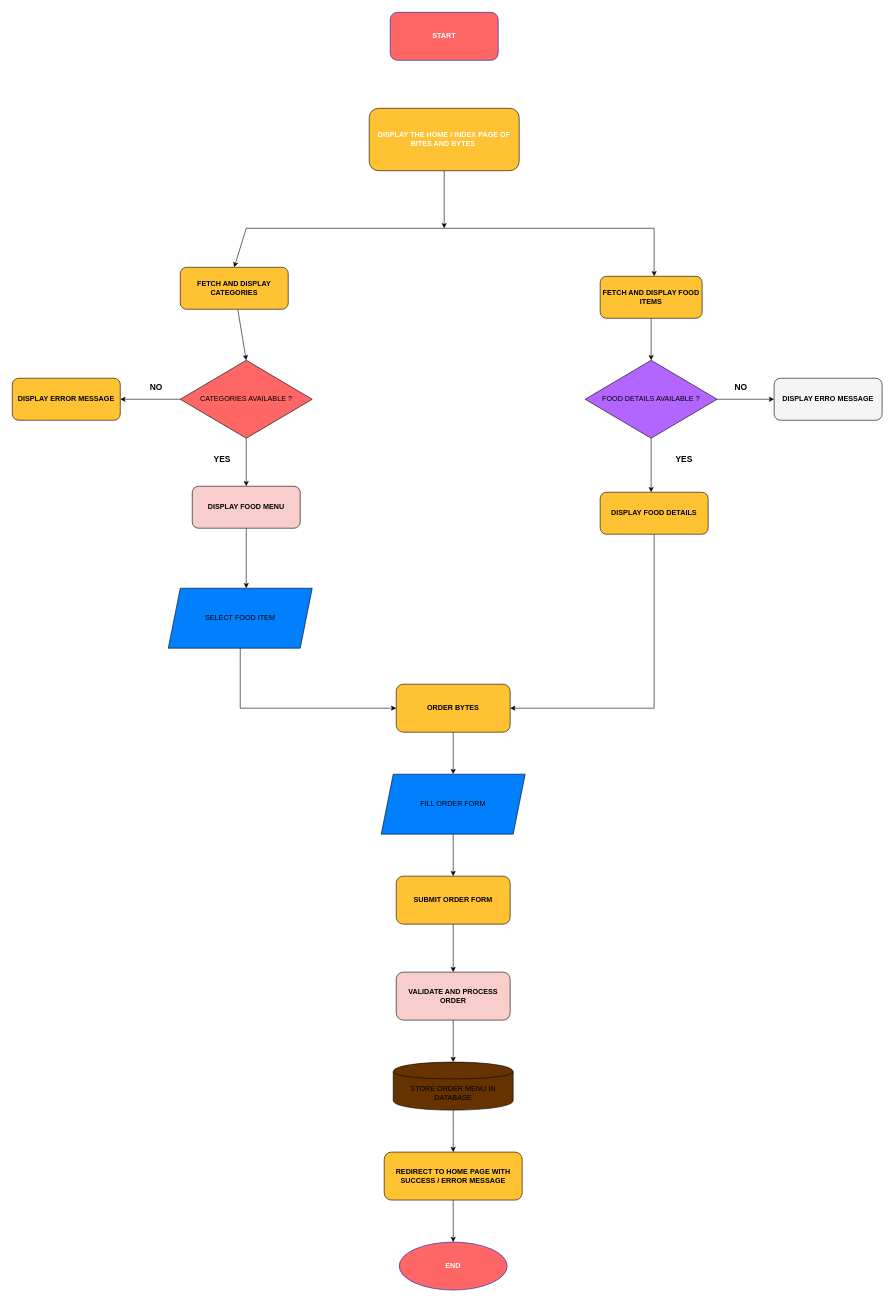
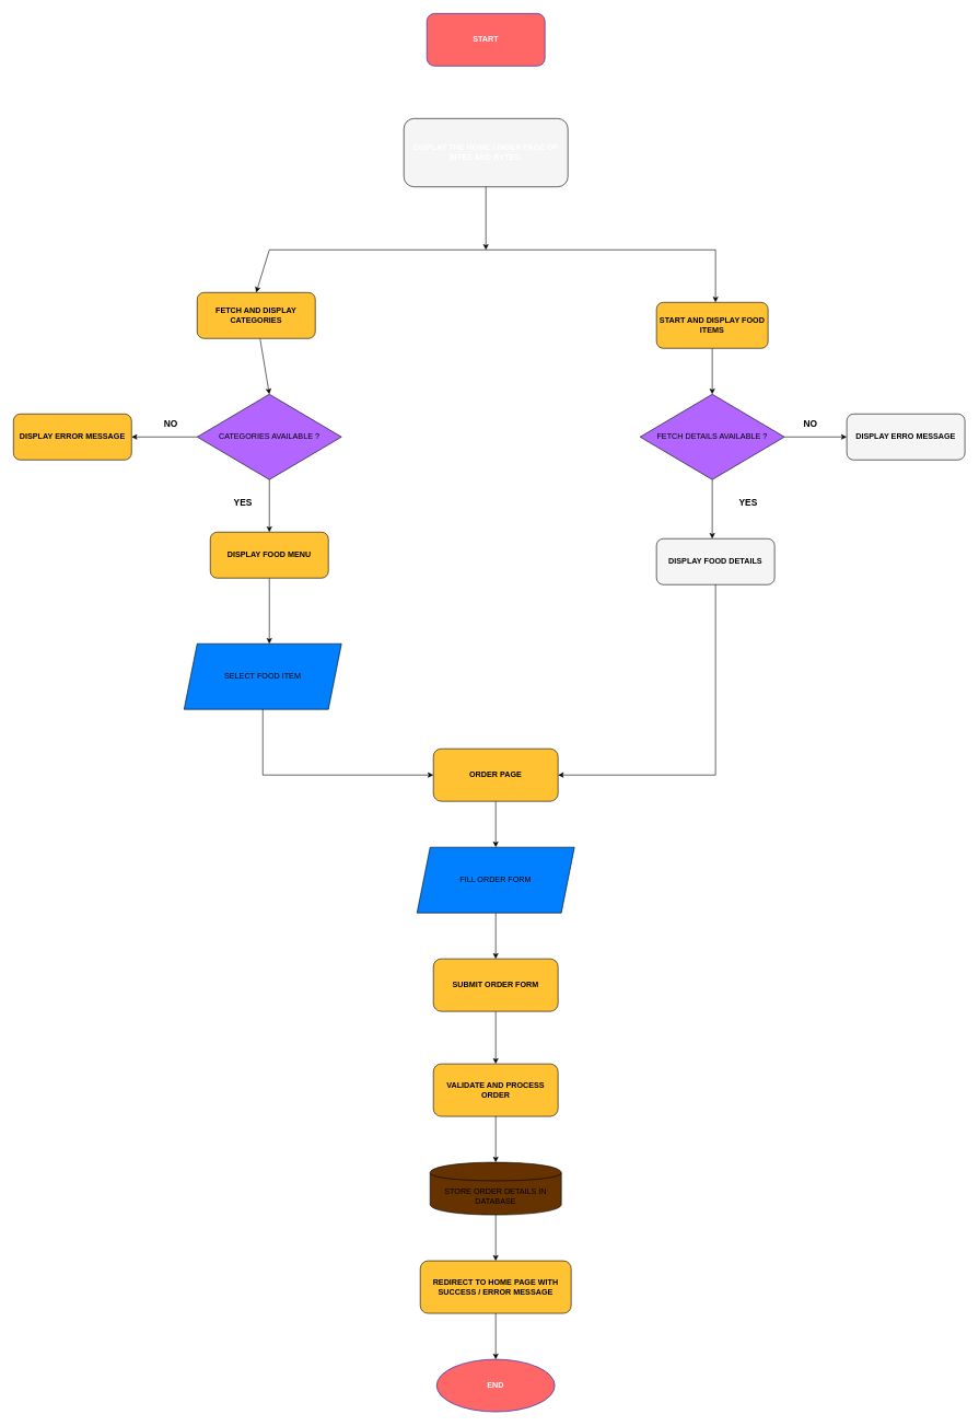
  <mxCell id="0" />
  <mxCell id="1" parent="0" />
  <mxCell id="2" value="&lt;b&gt;START&lt;/b&gt;" style="whiteSpace=wrap;html=1;fillColor=#FF6666;fontColor=#ffffff;strokeColor=#001DBC;rounded=1;" parent="1" vertex="1"><mxGeometry x="650" y="20" width="180" height="80" as="geometry" /></mxCell>
  <mxCell id="3" value="" style="edgeStyle=none;html=1;fontSize=12;" parent="1" edge="1"><mxGeometry relative="1" as="geometry"><mxPoint x="740" y="270" as="sourcePoint" /><mxPoint x="740" y="380" as="targetPoint" /></mxGeometry></mxCell>
- <mxCell id="4" value="&lt;b style=&quot;color: rgb(255, 255, 255);&quot;&gt;DISPLAY THE HOME / INDEX PAGE OF BITES AND BYTES&amp;nbsp;&lt;/b&gt;" style="rounded=1;whiteSpace=wrap;html=1;fillColor=#FFC233;" parent="1" vertex="1"><mxGeometry x="615" y="180" width="250" height="104" as="geometry" /></mxCell>
+ <mxCell id="4" value="&lt;b style=&quot;color: rgb(255, 255, 255);&quot;&gt;DISPLAY THE HOME / INDEX PAGE OF BITES AND BYTES&amp;nbsp;&lt;/b&gt;" style="rounded=1;whiteSpace=wrap;html=1;fillColor=#f5f5f5;" parent="1" vertex="1"><mxGeometry x="615" y="180" width="250" height="104" as="geometry" /></mxCell>
  <mxCell id="5" value="" style="endArrow=none;html=1;" parent="1" edge="1"><mxGeometry width="50" height="50" relative="1" as="geometry"><mxPoint x="410" y="380" as="sourcePoint" /><mxPoint x="1090" y="380" as="targetPoint" /></mxGeometry></mxCell>
  <mxCell id="6" style="edgeStyle=none;html=1;" edge="1" parent="1" source="7"><mxGeometry relative="1" as="geometry"><mxPoint x="410" y="600" as="targetPoint" /></mxGeometry></mxCell>
  <mxCell id="7" value="&lt;b&gt;FETCH AND DISPLAY CATEGORIES&lt;/b&gt;" style="rounded=1;whiteSpace=wrap;html=1;fillColor=#FFC233;" parent="1" vertex="1"><mxGeometry x="300" y="445" width="180" height="70" as="geometry" /></mxCell>
  <mxCell id="8" style="edgeStyle=none;html=1;" edge="1" parent="1" source="9"><mxGeometry relative="1" as="geometry"><mxPoint x="1085" y="600" as="targetPoint" /></mxGeometry></mxCell>
- <mxCell id="9" value="&lt;b&gt;FETCH AND DISPLAY FOOD ITEMS&lt;/b&gt;" style="rounded=1;whiteSpace=wrap;html=1;fillColor=#FFC233;" parent="1" vertex="1"><mxGeometry x="1000" y="460" width="170" height="70" as="geometry" /></mxCell>
+ <mxCell id="9" value="&lt;b&gt;START AND DISPLAY FOOD ITEMS&lt;/b&gt;" style="rounded=1;whiteSpace=wrap;html=1;fillColor=#FFC233;" parent="1" vertex="1"><mxGeometry x="1000" y="460" width="170" height="70" as="geometry" /></mxCell>
  <mxCell id="10" value="&lt;font style=&quot;font-size: 14px;&quot;&gt;&lt;b&gt;NO&lt;/b&gt;&lt;/font&gt;" style="text;strokeColor=none;align=center;fillColor=none;html=1;verticalAlign=middle;whiteSpace=wrap;rounded=0;" parent="1" vertex="1"><mxGeometry x="1205" y="630" width="60" height="30" as="geometry" /></mxCell>
  <mxCell id="11" value="&lt;b&gt;YES&lt;/b&gt;" style="text;strokeColor=none;align=center;fillColor=none;html=1;verticalAlign=middle;whiteSpace=wrap;rounded=0;fontSize=14;" parent="1" vertex="1"><mxGeometry x="1110" y="750" width="60" height="30" as="geometry" /></mxCell>
  <mxCell id="12" value="" style="endArrow=classic;html=1;entryX=0.5;entryY=0;entryDx=0;entryDy=0;" edge="1" parent="1" target="7"><mxGeometry width="50" height="50" relative="1" as="geometry"><mxPoint x="410" y="380" as="sourcePoint" /><mxPoint x="440" y="330" as="targetPoint" /></mxGeometry></mxCell>
  <mxCell id="13" value="" style="endArrow=classic;html=1;" edge="1" parent="1"><mxGeometry width="50" height="50" relative="1" as="geometry"><mxPoint x="1090" y="380" as="sourcePoint" /><mxPoint x="1090" y="460" as="targetPoint" /></mxGeometry></mxCell>
  <mxCell id="14" style="edgeStyle=none;html=1;" edge="1" parent="1" source="16"><mxGeometry relative="1" as="geometry"><mxPoint x="200" y="665" as="targetPoint" /></mxGeometry></mxCell>
  <mxCell id="15" style="edgeStyle=none;html=1;" edge="1" parent="1" source="16"><mxGeometry relative="1" as="geometry"><mxPoint x="410" y="810" as="targetPoint" /></mxGeometry></mxCell>
- <mxCell id="16" value="CATEGORIES AVAILABLE ?" style="rhombus;whiteSpace=wrap;html=1;fillColor=#ff6666;" vertex="1" parent="1"><mxGeometry x="300" y="600" width="220" height="130" as="geometry" /></mxCell>
+ <mxCell id="16" value="CATEGORIES AVAILABLE ?" style="rhombus;whiteSpace=wrap;html=1;fillColor=#B266FF;" vertex="1" parent="1"><mxGeometry x="300" y="600" width="220" height="130" as="geometry" /></mxCell>
  <mxCell id="17" style="edgeStyle=none;html=1;" edge="1" parent="1" source="19"><mxGeometry relative="1" as="geometry"><mxPoint x="1290" y="665" as="targetPoint" /></mxGeometry></mxCell>
  <mxCell id="18" style="edgeStyle=none;html=1;" edge="1" parent="1" source="19"><mxGeometry relative="1" as="geometry"><mxPoint x="1085" y="820" as="targetPoint" /></mxGeometry></mxCell>
- <mxCell id="19" value="FOOD DETAILS AVAILABLE ?" style="rhombus;whiteSpace=wrap;html=1;fillColor=#B266FF;" vertex="1" parent="1"><mxGeometry x="975" y="600" width="220" height="130" as="geometry" /></mxCell>
+ <mxCell id="19" value="FETCH DETAILS AVAILABLE ?" style="rhombus;whiteSpace=wrap;html=1;fillColor=#B266FF;" vertex="1" parent="1"><mxGeometry x="975" y="600" width="220" height="130" as="geometry" /></mxCell>
  <mxCell id="20" value="&lt;b&gt;DISPLAY ERROR MESSAGE&lt;/b&gt;" style="rounded=1;whiteSpace=wrap;html=1;fillColor=#FFC233;" vertex="1" parent="1"><mxGeometry x="20" y="630" width="180" height="70" as="geometry" /></mxCell>
  <mxCell id="21" value="&lt;b&gt;DISPLAY ERRO MESSAGE&lt;/b&gt;" style="rounded=1;whiteSpace=wrap;html=1;fillColor=#f5f5f5;" vertex="1" parent="1"><mxGeometry x="1290" y="630" width="180" height="70" as="geometry" /></mxCell>
  <mxCell id="22" style="edgeStyle=none;html=1;" edge="1" parent="1" source="23"><mxGeometry relative="1" as="geometry"><mxPoint x="410" y="980" as="targetPoint" /></mxGeometry></mxCell>
- <mxCell id="23" value="&lt;b&gt;DISPLAY FOOD MENU&lt;/b&gt;" style="rounded=1;whiteSpace=wrap;html=1;fillColor=#f8cecc;" vertex="1" parent="1"><mxGeometry x="320" y="810" width="180" height="70" as="geometry" /></mxCell>
- <mxCell id="24" value="&lt;b&gt;DISPLAY FOOD DETAILS&lt;/b&gt;" style="rounded=1;whiteSpace=wrap;html=1;fillColor=#FFC233;" vertex="1" parent="1"><mxGeometry x="1000" y="820" width="180" height="70" as="geometry" /></mxCell>
+ <mxCell id="23" value="&lt;b&gt;DISPLAY FOOD MENU&lt;/b&gt;" style="rounded=1;whiteSpace=wrap;html=1;fillColor=#FFC233;" vertex="1" parent="1"><mxGeometry x="320" y="810" width="180" height="70" as="geometry" /></mxCell>
+ <mxCell id="24" value="&lt;b&gt;DISPLAY FOOD DETAILS&lt;/b&gt;" style="rounded=1;whiteSpace=wrap;html=1;fillColor=#f5f5f5;" vertex="1" parent="1"><mxGeometry x="1000" y="820" width="180" height="70" as="geometry" /></mxCell>
  <mxCell id="25" value="SELECT FOOD ITEM" style="shape=parallelogram;perimeter=parallelogramPerimeter;whiteSpace=wrap;html=1;fixedSize=1;fillColor=#007FFF;" vertex="1" parent="1"><mxGeometry x="280" y="980" width="240" height="100" as="geometry" /></mxCell>
  <mxCell id="26" style="edgeStyle=none;html=1;" edge="1" parent="1" source="27"><mxGeometry relative="1" as="geometry"><mxPoint x="755" y="1290" as="targetPoint" /></mxGeometry></mxCell>
- <mxCell id="27" value="&lt;b&gt;ORDER BYTES&lt;/b&gt;" style="rounded=1;whiteSpace=wrap;html=1;fillColor=#FFC233;" vertex="1" parent="1"><mxGeometry x="660" y="1140" width="190" height="80" as="geometry" /></mxCell>
+ <mxCell id="27" value="&lt;b&gt;ORDER PAGE&lt;/b&gt;" style="rounded=1;whiteSpace=wrap;html=1;fillColor=#FFC233;" vertex="1" parent="1"><mxGeometry x="660" y="1140" width="190" height="80" as="geometry" /></mxCell>
  <mxCell id="28" value="" style="endArrow=none;html=1;" edge="1" parent="1" target="25"><mxGeometry width="50" height="50" relative="1" as="geometry"><mxPoint x="400" y="1180" as="sourcePoint" /><mxPoint x="400" y="1090" as="targetPoint" /></mxGeometry></mxCell>
  <mxCell id="29" value="" style="endArrow=none;html=1;" edge="1" parent="1"><mxGeometry width="50" height="50" relative="1" as="geometry"><mxPoint x="1090" y="1180" as="sourcePoint" /><mxPoint x="1090" y="890" as="targetPoint" /></mxGeometry></mxCell>
  <mxCell id="30" value="" style="endArrow=classic;html=1;entryX=1;entryY=0.5;entryDx=0;entryDy=0;" edge="1" parent="1" target="27"><mxGeometry width="50" height="50" relative="1" as="geometry"><mxPoint x="1090" y="1180" as="sourcePoint" /><mxPoint x="1140" y="1150" as="targetPoint" /></mxGeometry></mxCell>
  <mxCell id="31" value="&lt;font style=&quot;font-size: 14px;&quot;&gt;&lt;b&gt;NO&lt;/b&gt;&lt;/font&gt;" style="text;strokeColor=none;align=center;fillColor=none;html=1;verticalAlign=middle;whiteSpace=wrap;rounded=0;" vertex="1" parent="1"><mxGeometry x="230" y="630" width="60" height="30" as="geometry" /></mxCell>
  <mxCell id="32" value="&lt;b&gt;YES&lt;/b&gt;" style="text;strokeColor=none;align=center;fillColor=none;html=1;verticalAlign=middle;whiteSpace=wrap;rounded=0;fontSize=14;" vertex="1" parent="1"><mxGeometry x="340" y="750" width="60" height="30" as="geometry" /></mxCell>
  <mxCell id="33" value="" style="endArrow=classic;html=1;" edge="1" parent="1"><mxGeometry width="50" height="50" relative="1" as="geometry"><mxPoint x="400" y="1180" as="sourcePoint" /><mxPoint x="660" y="1180" as="targetPoint" /></mxGeometry></mxCell>
  <mxCell id="34" style="edgeStyle=none;html=1;" edge="1" parent="1" source="35"><mxGeometry relative="1" as="geometry"><mxPoint x="755" y="1460" as="targetPoint" /></mxGeometry></mxCell>
  <mxCell id="35" value="FILL ORDER FORM" style="shape=parallelogram;perimeter=parallelogramPerimeter;whiteSpace=wrap;html=1;fixedSize=1;fillColor=#007FFF;" vertex="1" parent="1"><mxGeometry x="635" y="1290" width="240" height="100" as="geometry" /></mxCell>
  <mxCell id="36" style="edgeStyle=none;html=1;" edge="1" parent="1" source="37"><mxGeometry relative="1" as="geometry"><mxPoint x="755" y="1620" as="targetPoint" /></mxGeometry></mxCell>
  <mxCell id="37" value="&lt;b&gt;SUBMIT ORDER FORM&lt;/b&gt;" style="rounded=1;whiteSpace=wrap;html=1;fillColor=#FFC233;" vertex="1" parent="1"><mxGeometry x="660" y="1460" width="190" height="80" as="geometry" /></mxCell>
  <mxCell id="38" style="edgeStyle=none;html=1;" edge="1" parent="1" source="39"><mxGeometry relative="1" as="geometry"><mxPoint x="755" y="1770" as="targetPoint" /></mxGeometry></mxCell>
- <mxCell id="39" value="&lt;b&gt;VALIDATE AND PROCESS ORDER&lt;/b&gt;" style="rounded=1;whiteSpace=wrap;html=1;fillColor=#f8cecc;" vertex="1" parent="1"><mxGeometry x="660" y="1620" width="190" height="80" as="geometry" /></mxCell>
+ <mxCell id="39" value="&lt;b&gt;VALIDATE AND PROCESS ORDER&lt;/b&gt;" style="rounded=1;whiteSpace=wrap;html=1;fillColor=#FFC233;" vertex="1" parent="1"><mxGeometry x="660" y="1620" width="190" height="80" as="geometry" /></mxCell>
  <mxCell id="40" style="edgeStyle=none;html=1;" edge="1" parent="1" source="41"><mxGeometry relative="1" as="geometry"><mxPoint x="755" y="1920" as="targetPoint" /></mxGeometry></mxCell>
- <mxCell id="41" value="STORE ORDER MENU IN DATABASE" style="shape=cylinder;whiteSpace=wrap;html=1;boundedLbl=1;backgroundOutline=1;fillColor=#663300;" vertex="1" parent="1"><mxGeometry x="655" y="1770" width="200" height="80" as="geometry" /></mxCell>
+ <mxCell id="41" value="STORE ORDER DETAILS IN DATABASE" style="shape=cylinder;whiteSpace=wrap;html=1;boundedLbl=1;backgroundOutline=1;fillColor=#663300;" vertex="1" parent="1"><mxGeometry x="655" y="1770" width="200" height="80" as="geometry" /></mxCell>
  <mxCell id="42" style="edgeStyle=none;html=1;" edge="1" parent="1" source="43"><mxGeometry relative="1" as="geometry"><mxPoint x="755" y="2070" as="targetPoint" /></mxGeometry></mxCell>
  <mxCell id="43" value="&lt;b&gt;REDIRECT TO HOME PAGE WITH SUCCESS / ERROR MESSAGE&lt;/b&gt;" style="rounded=1;whiteSpace=wrap;html=1;fillColor=#FFC233;" vertex="1" parent="1"><mxGeometry x="640" y="1920" width="230" height="80" as="geometry" /></mxCell>
  <mxCell id="44" value="&lt;b&gt;END&lt;/b&gt;" style="ellipse;whiteSpace=wrap;html=1;fillColor=#FF6666;fontColor=#ffffff;strokeColor=#001DBC;" vertex="1" parent="1"><mxGeometry x="665" y="2070" width="180" height="80" as="geometry" /></mxCell>
